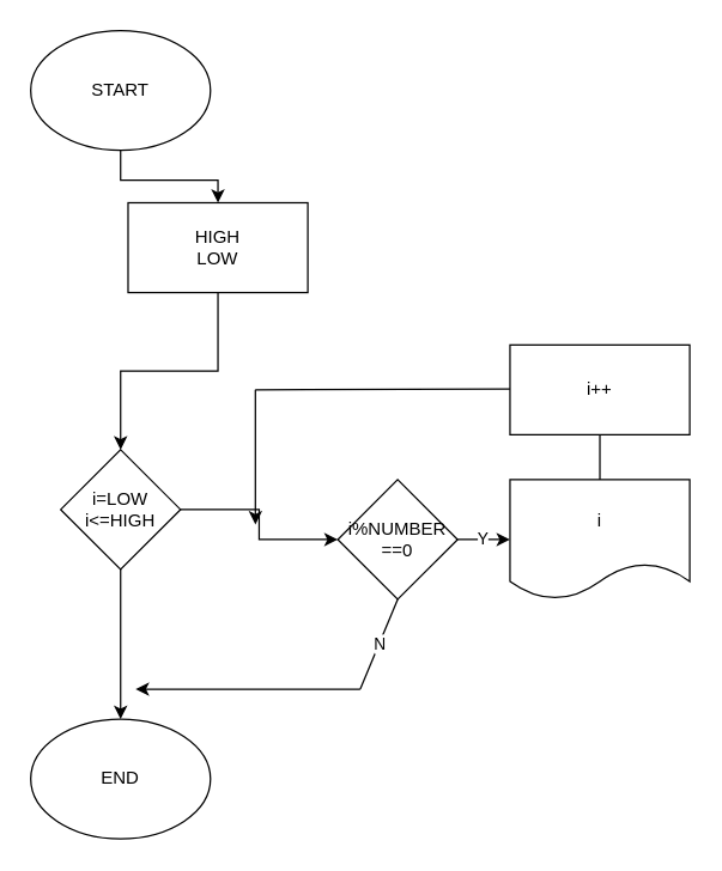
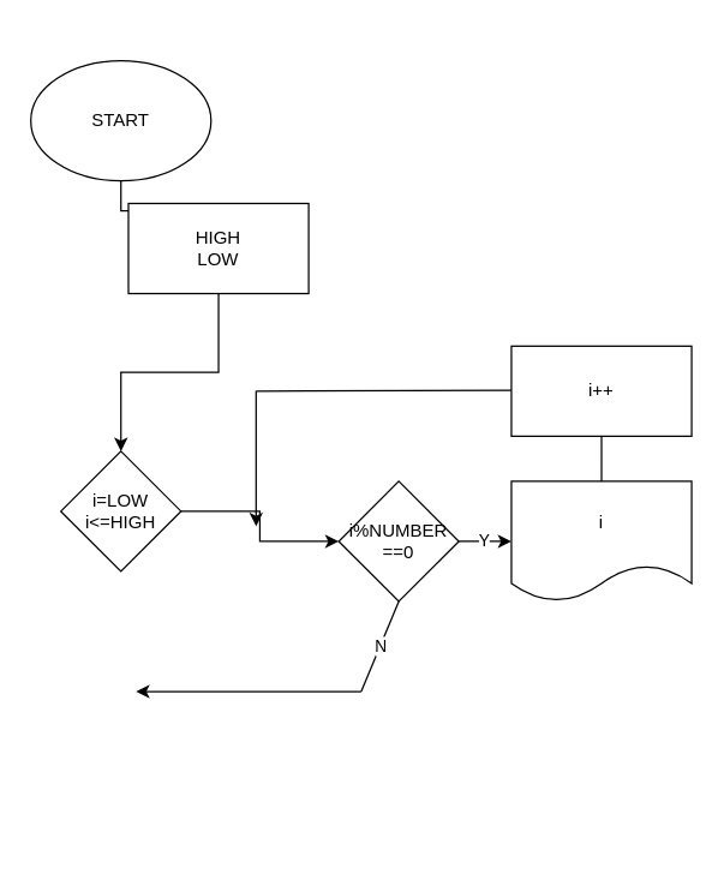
  <mxCell id="0" />
  <mxCell id="1" parent="0" />
  <mxCell id="2" value="" style="edgeStyle=orthogonalEdgeStyle;rounded=0;orthogonalLoop=1;jettySize=auto;html=1;" edge="1" parent="1" source="3" target="5"><mxGeometry relative="1" as="geometry" /></mxCell>
- <mxCell id="3" value="START" style="ellipse;whiteSpace=wrap;html=1;" vertex="1" parent="1"><mxGeometry x="20" y="20" width="120" height="80" as="geometry" /></mxCell>
+ <mxCell id="3" value="START" style="ellipse;whiteSpace=wrap;html=1;" vertex="1" parent="1"><mxGeometry x="20" y="40" width="120" height="80" as="geometry" /></mxCell>
  <mxCell id="4" value="" style="edgeStyle=orthogonalEdgeStyle;rounded=0;orthogonalLoop=1;jettySize=auto;html=1;" edge="1" parent="1" source="5" target="8"><mxGeometry relative="1" as="geometry" /></mxCell>
  <mxCell id="5" value="HIGH&lt;br&gt;LOW" style="whiteSpace=wrap;html=1;" vertex="1" parent="1"><mxGeometry x="85" y="135" width="120" height="60" as="geometry" /></mxCell>
  <mxCell id="6" value="" style="edgeStyle=orthogonalEdgeStyle;rounded=0;orthogonalLoop=1;jettySize=auto;html=1;" edge="1" parent="1" source="8" target="10"><mxGeometry relative="1" as="geometry" /></mxCell>
- <mxCell id="7" value="" style="edgeStyle=orthogonalEdgeStyle;rounded=0;orthogonalLoop=1;jettySize=auto;html=1;" edge="1" parent="1" source="8" target="16"><mxGeometry relative="1" as="geometry" /></mxCell>
  <mxCell id="8" value="i=LOW&lt;br&gt;i&amp;lt;=HIGH" style="rhombus;whiteSpace=wrap;html=1;" vertex="1" parent="1"><mxGeometry x="40" y="300" width="80" height="80" as="geometry" /></mxCell>
  <mxCell id="9" value="Y" style="edgeStyle=orthogonalEdgeStyle;rounded=0;orthogonalLoop=1;jettySize=auto;html=1;" edge="1" parent="1" source="10" target="12"><mxGeometry relative="1" as="geometry" /></mxCell>
  <mxCell id="10" value="i%NUMBER&lt;br&gt;==0" style="rhombus;whiteSpace=wrap;html=1;" vertex="1" parent="1"><mxGeometry x="225" y="320" width="80" height="80" as="geometry" /></mxCell>
  <mxCell id="11" value="" style="edgeStyle=orthogonalEdgeStyle;rounded=0;orthogonalLoop=1;jettySize=auto;html=1;endArrow=none;" edge="1" parent="1" source="12" target="14"><mxGeometry relative="1" as="geometry" /></mxCell>
  <mxCell id="12" value="i" style="shape=document;whiteSpace=wrap;html=1;boundedLbl=1;" vertex="1" parent="1"><mxGeometry x="340" y="320" width="120" height="80" as="geometry" /></mxCell>
  <mxCell id="13" value="" style="endArrow=none;html=1;" edge="1" parent="1"><mxGeometry width="50" height="50" relative="1" as="geometry"><mxPoint x="170" y="260" as="sourcePoint" /><mxPoint x="340" y="259.5" as="targetPoint" /><Array as="points" /></mxGeometry></mxCell>
  <mxCell id="14" value="i++" style="whiteSpace=wrap;html=1;" vertex="1" parent="1"><mxGeometry x="340" y="230" width="120" height="60" as="geometry" /></mxCell>
  <mxCell id="15" value="" style="endArrow=classic;html=1;" edge="1" parent="1"><mxGeometry width="50" height="50" relative="1" as="geometry"><mxPoint x="170" y="260" as="sourcePoint" /><mxPoint x="170" y="350" as="targetPoint" /></mxGeometry></mxCell>
- <mxCell id="16" value="END" style="ellipse;whiteSpace=wrap;html=1;" vertex="1" parent="1"><mxGeometry x="20" y="480" width="120" height="80" as="geometry" /></mxCell>
  <mxCell id="17" value="N" style="endArrow=none;html=1;entryX=0.5;entryY=1;entryDx=0;entryDy=0;" edge="1" parent="1" target="10"><mxGeometry width="50" height="50" relative="1" as="geometry"><mxPoint x="240" y="460" as="sourcePoint" /><mxPoint x="265" y="410" as="targetPoint" /></mxGeometry></mxCell>
  <mxCell id="18" value="" style="endArrow=classic;html=1;" edge="1" parent="1"><mxGeometry width="50" height="50" relative="1" as="geometry"><mxPoint x="240" y="460" as="sourcePoint" /><mxPoint x="90" y="460" as="targetPoint" /></mxGeometry></mxCell>
